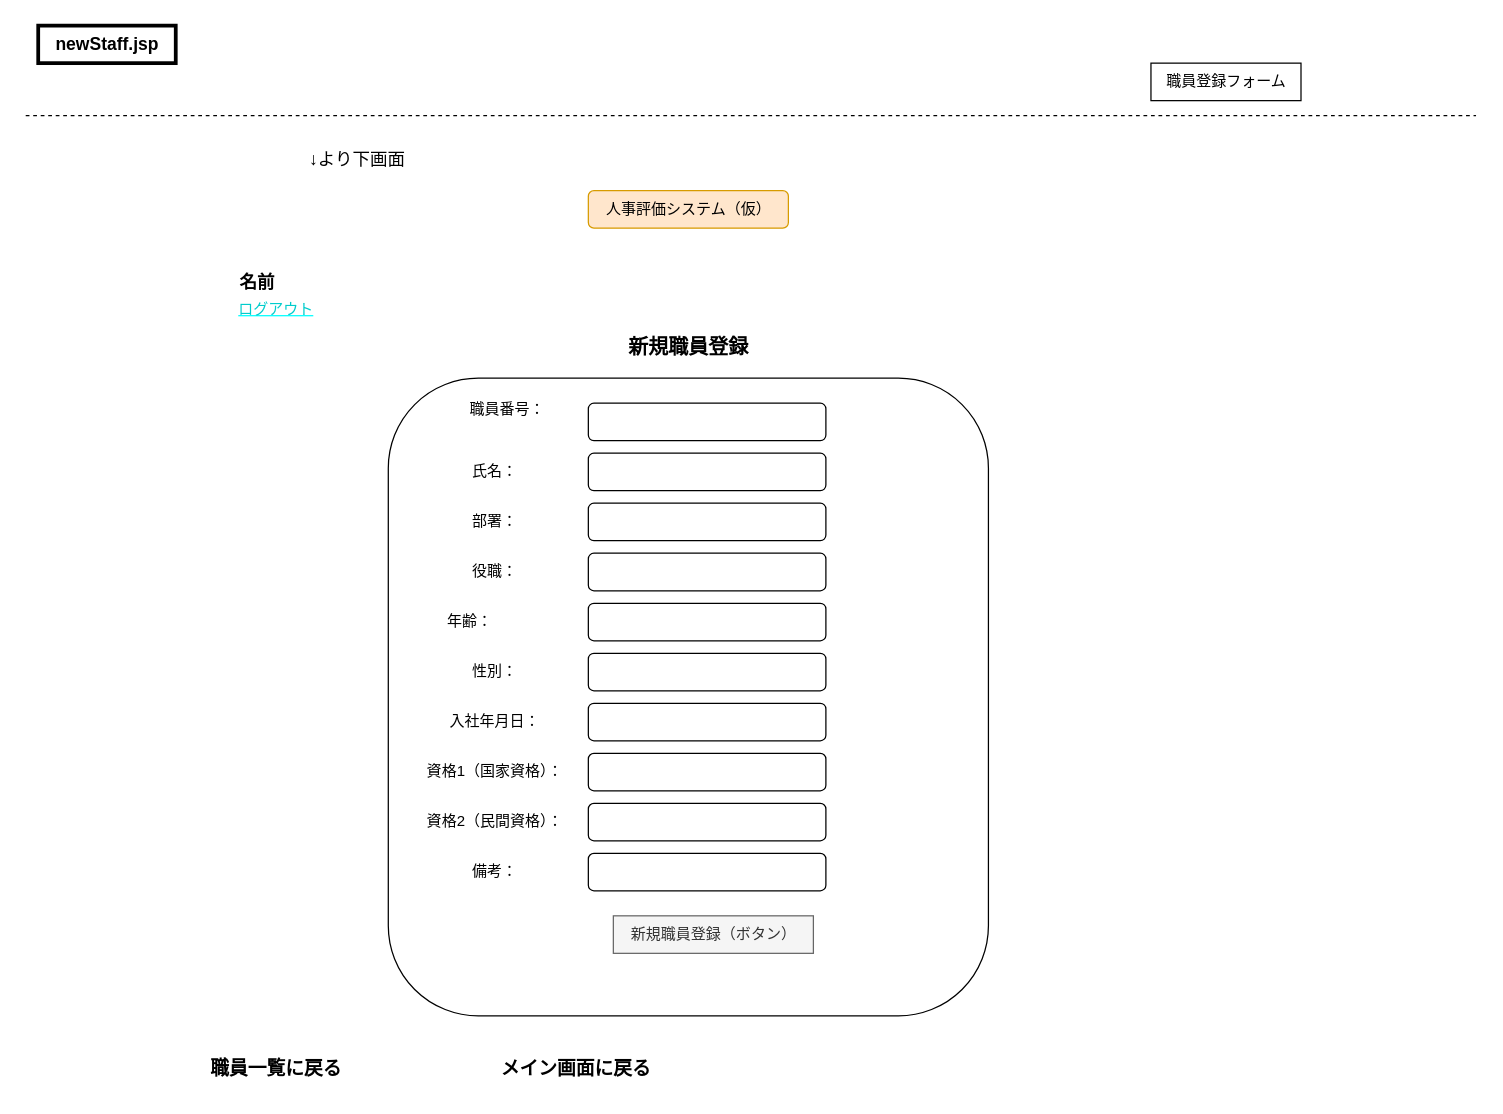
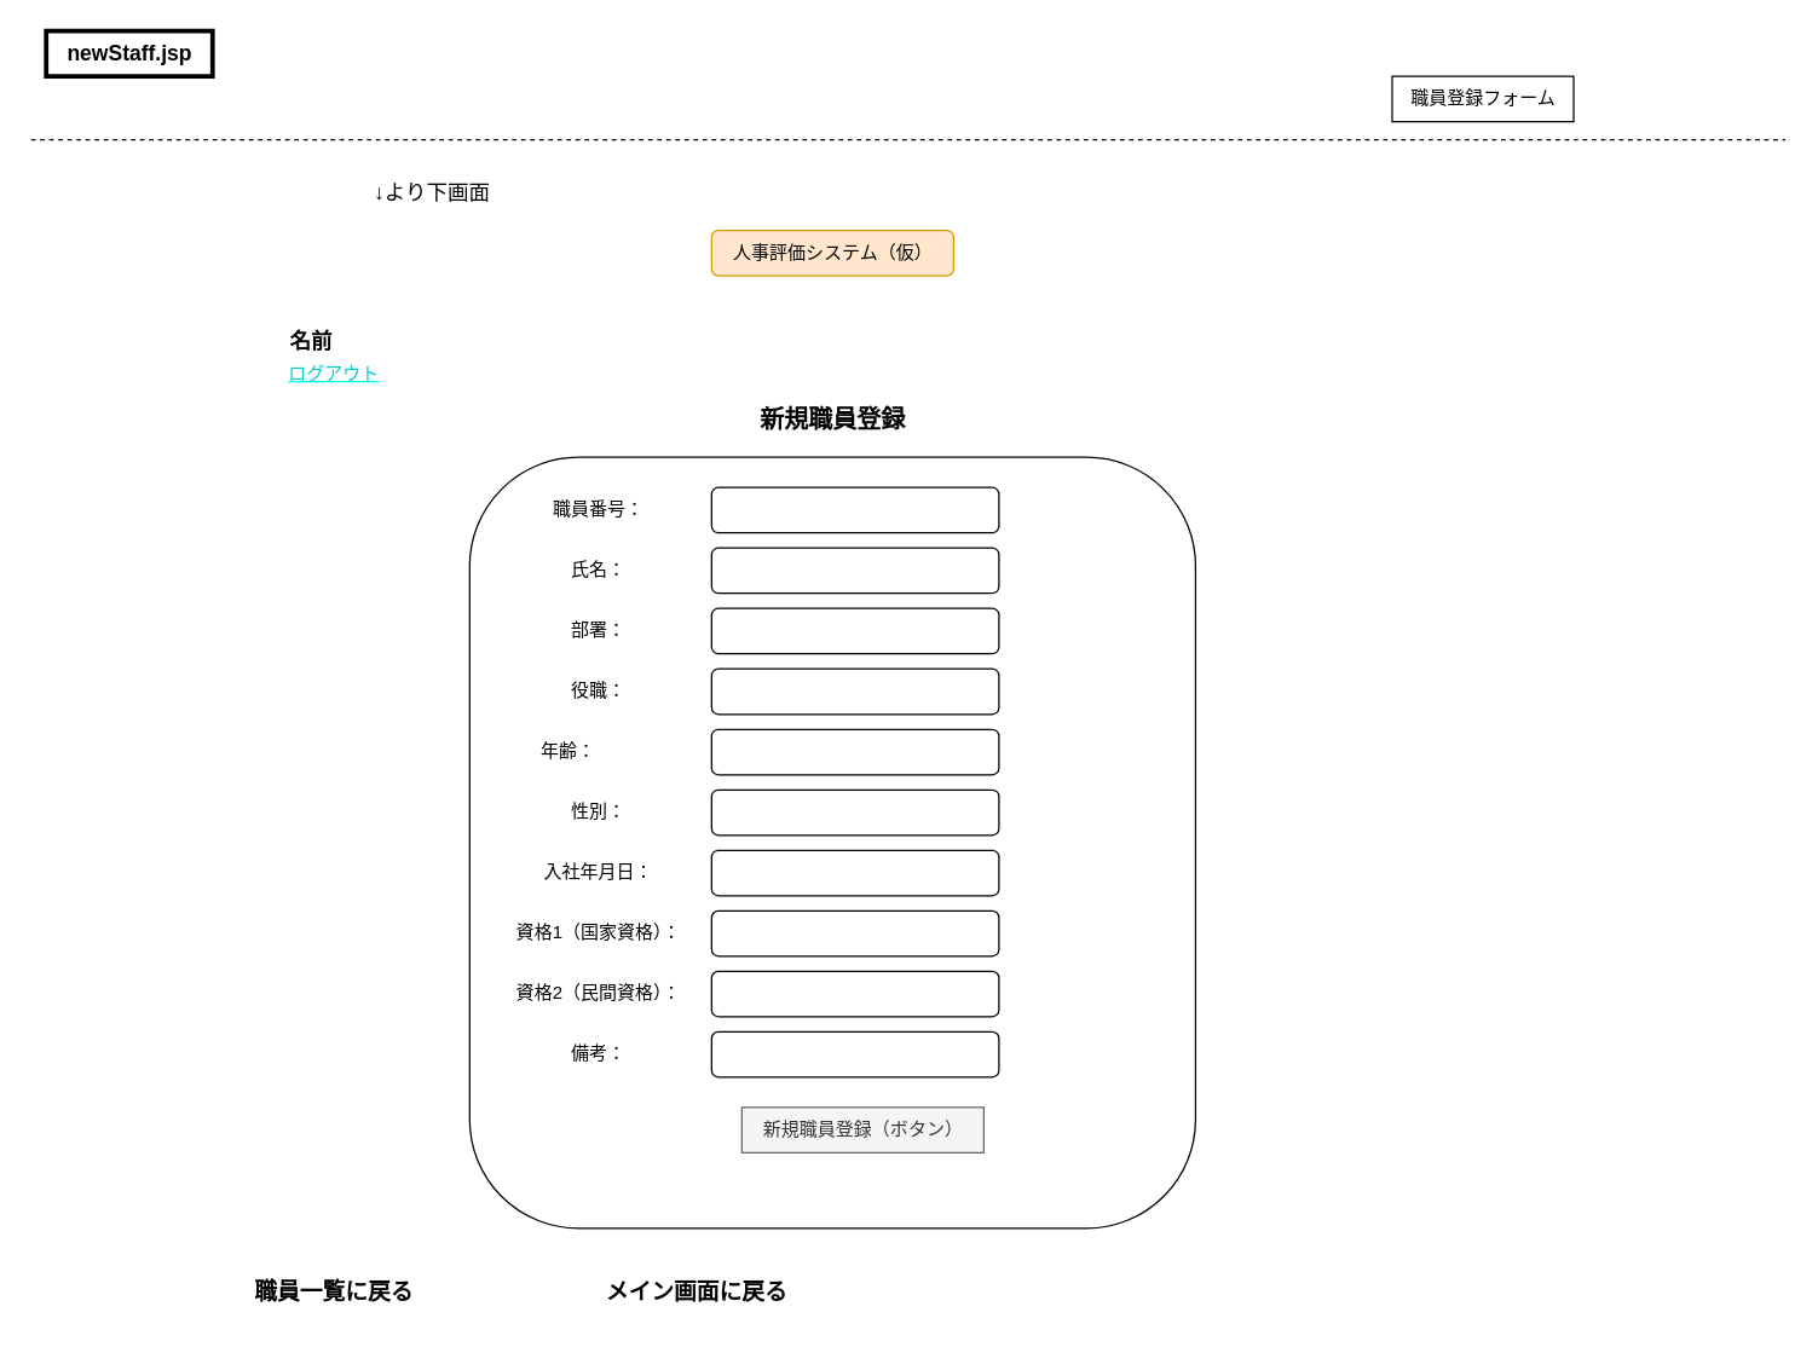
  <mxCell id="0" />
  <mxCell id="1" parent="0" />
  <mxCell id="2" value="&lt;font style=&quot;&quot;&gt;&lt;span style=&quot;font-size: 14px;&quot;&gt;&lt;b&gt;newStaff&lt;/b&gt;&lt;/span&gt;&lt;b style=&quot;font-size: 14px;&quot;&gt;.jsp&lt;/b&gt;&lt;/font&gt;" style="text;html=1;align=center;verticalAlign=middle;resizable=0;points=[];autosize=1;strokeColor=default;fillColor=none;strokeWidth=3;" parent="1" vertex="1"><mxGeometry x="30" y="20" width="110" height="30" as="geometry" /></mxCell>
  <mxCell id="3" value="" style="endArrow=none;dashed=1;html=1;" parent="1" edge="1"><mxGeometry width="50" height="50" relative="1" as="geometry"><mxPoint y="92" as="sourcePoint" x="20" /><mxPoint x="1180" y="92" as="targetPoint" /></mxGeometry></mxCell>
  <mxCell id="4" value="&lt;font style=&quot;font-size: 14px;&quot;&gt;↓より下画面&lt;/font&gt;" style="text;html=1;align=center;verticalAlign=middle;resizable=0;points=[];autosize=1;strokeColor=none;fillColor=none;" parent="1" vertex="1"><mxGeometry x="235" y="112" width="100" height="30" as="geometry" /></mxCell>
  <mxCell id="5" value="人事評価システム（仮）" style="text;html=1;align=center;verticalAlign=middle;resizable=0;points=[];autosize=1;strokeColor=#d79b00;fillColor=#ffe6cc;labelBackgroundColor=none;rounded=1;" parent="1" vertex="1"><mxGeometry x="470" y="152" width="160" height="30" as="geometry" /></mxCell>
  <mxCell id="6" value="&lt;b&gt;&lt;font style=&quot;font-size: 14px;&quot;&gt;名前&lt;/font&gt;&lt;/b&gt;" style="text;html=1;align=center;verticalAlign=middle;resizable=0;points=[];autosize=1;strokeColor=none;fillColor=none;" parent="1" vertex="1"><mxGeometry x="180" y="210" width="50" height="30" as="geometry" /></mxCell>
  <mxCell id="7" value="職員登録フォーム" style="text;html=1;align=center;verticalAlign=middle;resizable=0;points=[];autosize=1;strokeColor=default;fillColor=none;" parent="1" vertex="1"><mxGeometry x="920" y="50" width="120" height="30" as="geometry" /></mxCell>
  <mxCell id="8" value="&lt;u&gt;&lt;font style=&quot;color: rgb(0, 204, 204);&quot;&gt;ログアウト&lt;/font&gt;&lt;/u&gt;" style="text;html=1;align=center;verticalAlign=middle;resizable=0;points=[];autosize=1;fontColor=#00FFFF;" parent="1" vertex="1"><mxGeometry x="180" y="232" width="80" height="30" as="geometry" /></mxCell>
  <mxCell id="9" value="&lt;font style=&quot;font-size: 15px;&quot;&gt;&lt;b&gt;職員一覧に戻る&lt;/b&gt;&lt;/font&gt;" style="text;html=1;align=center;verticalAlign=middle;resizable=0;points=[];autosize=1;strokeColor=none;fillColor=none;" parent="1" vertex="1"><mxGeometry x="155" y="839" width="130" height="30" as="geometry" /></mxCell>
  <mxCell id="10" value="&lt;span style=&quot;font-size: 15px;&quot;&gt;&lt;b&gt;メイン画面に戻る&lt;/b&gt;&lt;/span&gt;" style="text;html=1;align=center;verticalAlign=middle;resizable=0;points=[];autosize=1;strokeColor=none;fillColor=none;" parent="1" vertex="1"><mxGeometry x="390" y="839" width="140" height="30" as="geometry" /></mxCell>
  <mxCell id="11" value="&lt;b&gt;&lt;font style=&quot;font-size: 16px;&quot;&gt;新規職員登録&lt;/font&gt;&lt;/b&gt;" style="text;html=1;align=center;verticalAlign=middle;resizable=0;points=[];autosize=1;strokeColor=none;fillColor=none;" parent="1" vertex="1"><mxGeometry x="490" y="262" width="120" height="30" as="geometry" /></mxCell>
  <mxCell id="12" value="" style="rounded=1;whiteSpace=wrap;html=1;" parent="1" vertex="1"><mxGeometry x="310" y="302" width="480" height="510" as="geometry" /></mxCell>
  <mxCell id="13" value="氏名：" style="text;html=1;align=center;verticalAlign=middle;resizable=0;points=[];autosize=1;strokeColor=none;fillColor=none;" parent="1" vertex="1"><mxGeometry x="365" y="362" width="60" height="30" as="geometry" /></mxCell>
  <mxCell id="14" value="" style="rounded=1;whiteSpace=wrap;html=1;" parent="1" vertex="1"><mxGeometry x="470" y="362" width="190" height="30" as="geometry" /></mxCell>
  <mxCell id="15" value="部署：" style="text;html=1;align=center;verticalAlign=middle;resizable=0;points=[];autosize=1;strokeColor=none;fillColor=none;" parent="1" vertex="1"><mxGeometry x="365" y="402" width="60" height="30" as="geometry" /></mxCell>
  <mxCell id="16" value="" style="rounded=1;whiteSpace=wrap;html=1;" parent="1" vertex="1"><mxGeometry x="470" y="402" width="190" height="30" as="geometry" /></mxCell>
  <mxCell id="17" value="新規職員登録（ボタン）" style="text;html=1;align=center;verticalAlign=middle;resizable=0;points=[];autosize=1;strokeColor=#666666;fillColor=#f5f5f5;fontColor=#333333;" parent="1" vertex="1"><mxGeometry x="490" y="732" width="160" height="30" as="geometry" /></mxCell>
- <mxCell id="18" value="職員番号：" style="text;html=1;align=center;verticalAlign=middle;resizable=0;points=[];autosize=1;strokeColor=none;fillColor=none;" parent="1" vertex="1"><mxGeometry x="365" y="312" width="80" height="30" as="geometry" /></mxCell>
+ <mxCell id="18" value="職員番号：" style="text;html=1;align=center;verticalAlign=middle;resizable=0;points=[];autosize=1;strokeColor=none;fillColor=none;" parent="1" vertex="1"><mxGeometry x="355" y="322" width="80" height="30" as="geometry" /></mxCell>
  <mxCell id="19" value="" style="rounded=1;whiteSpace=wrap;html=1;" parent="1" vertex="1"><mxGeometry x="470" y="322" width="190" height="30" as="geometry" /></mxCell>
  <mxCell id="20" value="性別：" style="text;html=1;align=center;verticalAlign=middle;resizable=0;points=[];autosize=1;strokeColor=none;fillColor=none;" parent="1" vertex="1"><mxGeometry x="365" y="522" width="60" height="30" as="geometry" /></mxCell>
  <mxCell id="21" value="" style="rounded=1;whiteSpace=wrap;html=1;" parent="1" vertex="1"><mxGeometry x="470" y="522" width="190" height="30" as="geometry" /></mxCell>
  <mxCell id="22" value="役職：" style="text;html=1;align=center;verticalAlign=middle;resizable=0;points=[];autosize=1;strokeColor=none;fillColor=none;" parent="1" vertex="1"><mxGeometry x="365" y="442" width="60" height="30" as="geometry" /></mxCell>
  <mxCell id="23" value="" style="rounded=1;whiteSpace=wrap;html=1;" parent="1" vertex="1"><mxGeometry x="470" y="442" width="190" height="30" as="geometry" /></mxCell>
  <mxCell id="24" value="年齢：" style="text;html=1;align=center;verticalAlign=middle;resizable=0;points=[];autosize=1;strokeColor=none;fillColor=none;" parent="1" vertex="1"><mxGeometry x="345" y="482" width="60" height="30" as="geometry" /></mxCell>
  <mxCell id="25" value="" style="rounded=1;whiteSpace=wrap;html=1;" parent="1" vertex="1"><mxGeometry x="470" y="482" width="190" height="30" as="geometry" /></mxCell>
  <mxCell id="26" value="入社年月日：" style="text;html=1;align=center;verticalAlign=middle;resizable=0;points=[];autosize=1;strokeColor=none;fillColor=none;" parent="1" vertex="1"><mxGeometry x="345" y="562" width="100" height="30" as="geometry" /></mxCell>
  <mxCell id="27" value="" style="rounded=1;whiteSpace=wrap;html=1;" parent="1" vertex="1"><mxGeometry x="470" y="562" width="190" height="30" as="geometry" /></mxCell>
  <mxCell id="28" value="資格1（国家資格）：" style="text;html=1;align=center;verticalAlign=middle;resizable=0;points=[];autosize=1;strokeColor=none;fillColor=none;" parent="1" vertex="1"><mxGeometry x="330" y="602" width="130" height="30" as="geometry" /></mxCell>
  <mxCell id="29" value="" style="rounded=1;whiteSpace=wrap;html=1;" parent="1" vertex="1"><mxGeometry x="470" y="602" width="190" height="30" as="geometry" /></mxCell>
  <mxCell id="30" value="資格2（民間資格）：" style="text;html=1;align=center;verticalAlign=middle;resizable=0;points=[];autosize=1;strokeColor=none;fillColor=none;" parent="1" vertex="1"><mxGeometry x="330" y="642" width="130" height="30" as="geometry" /></mxCell>
  <mxCell id="31" value="" style="rounded=1;whiteSpace=wrap;html=1;" parent="1" vertex="1"><mxGeometry x="470" y="642" width="190" height="30" as="geometry" /></mxCell>
  <mxCell id="32" value="備考：" style="text;html=1;align=center;verticalAlign=middle;resizable=0;points=[];autosize=1;strokeColor=none;fillColor=none;" vertex="1" parent="1"><mxGeometry x="365" y="682" width="60" height="30" as="geometry" /></mxCell>
  <mxCell id="33" value="" style="rounded=1;whiteSpace=wrap;html=1;" vertex="1" parent="1"><mxGeometry x="470" y="682" width="190" height="30" as="geometry" /></mxCell>
